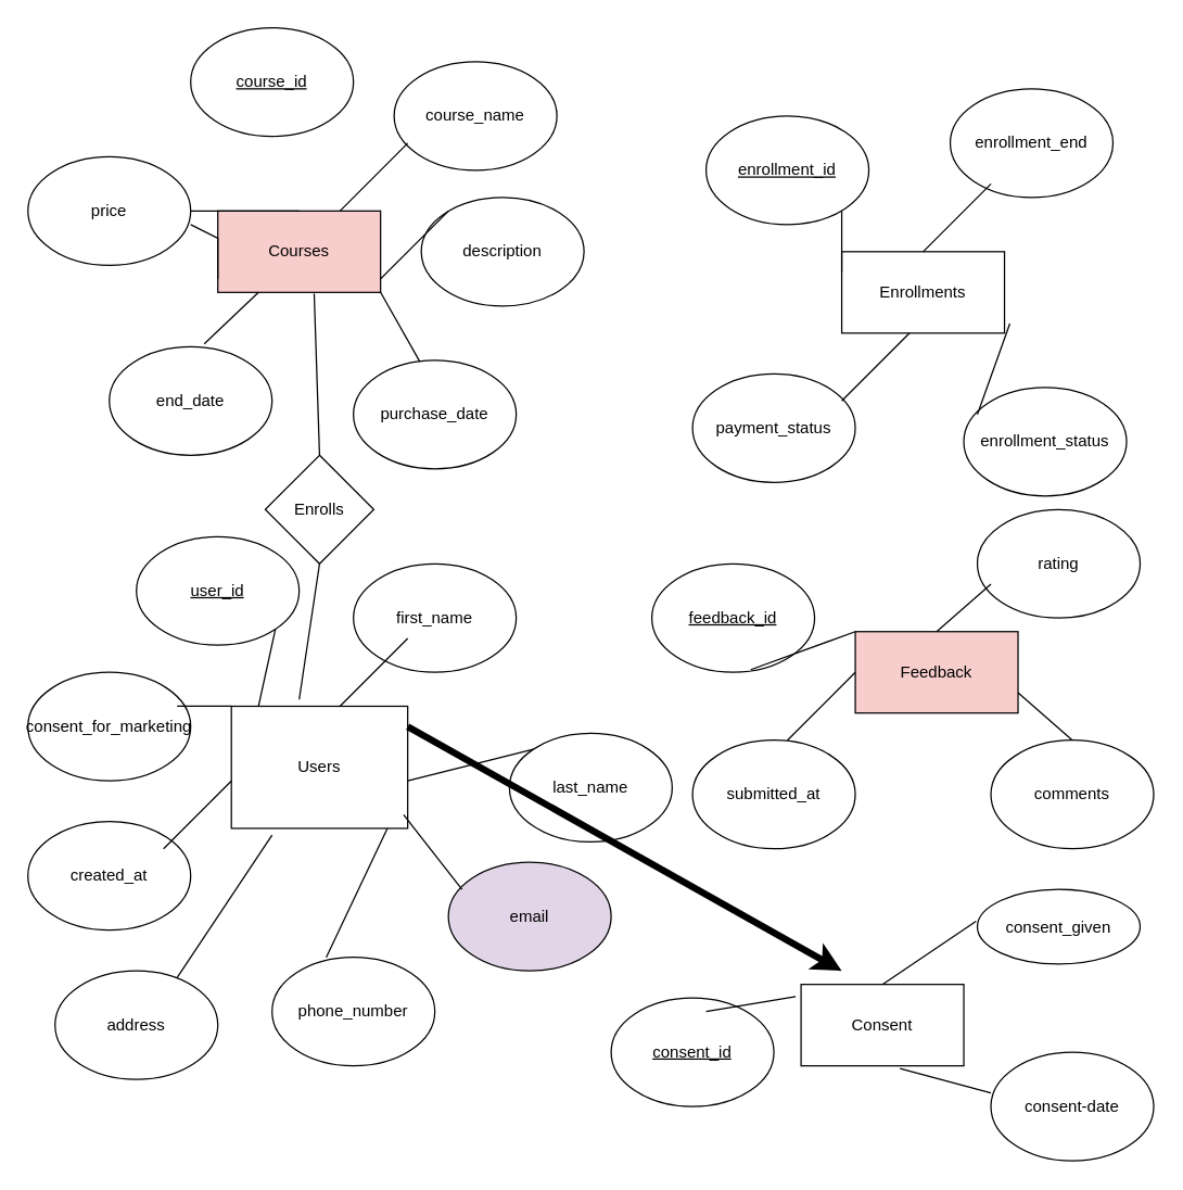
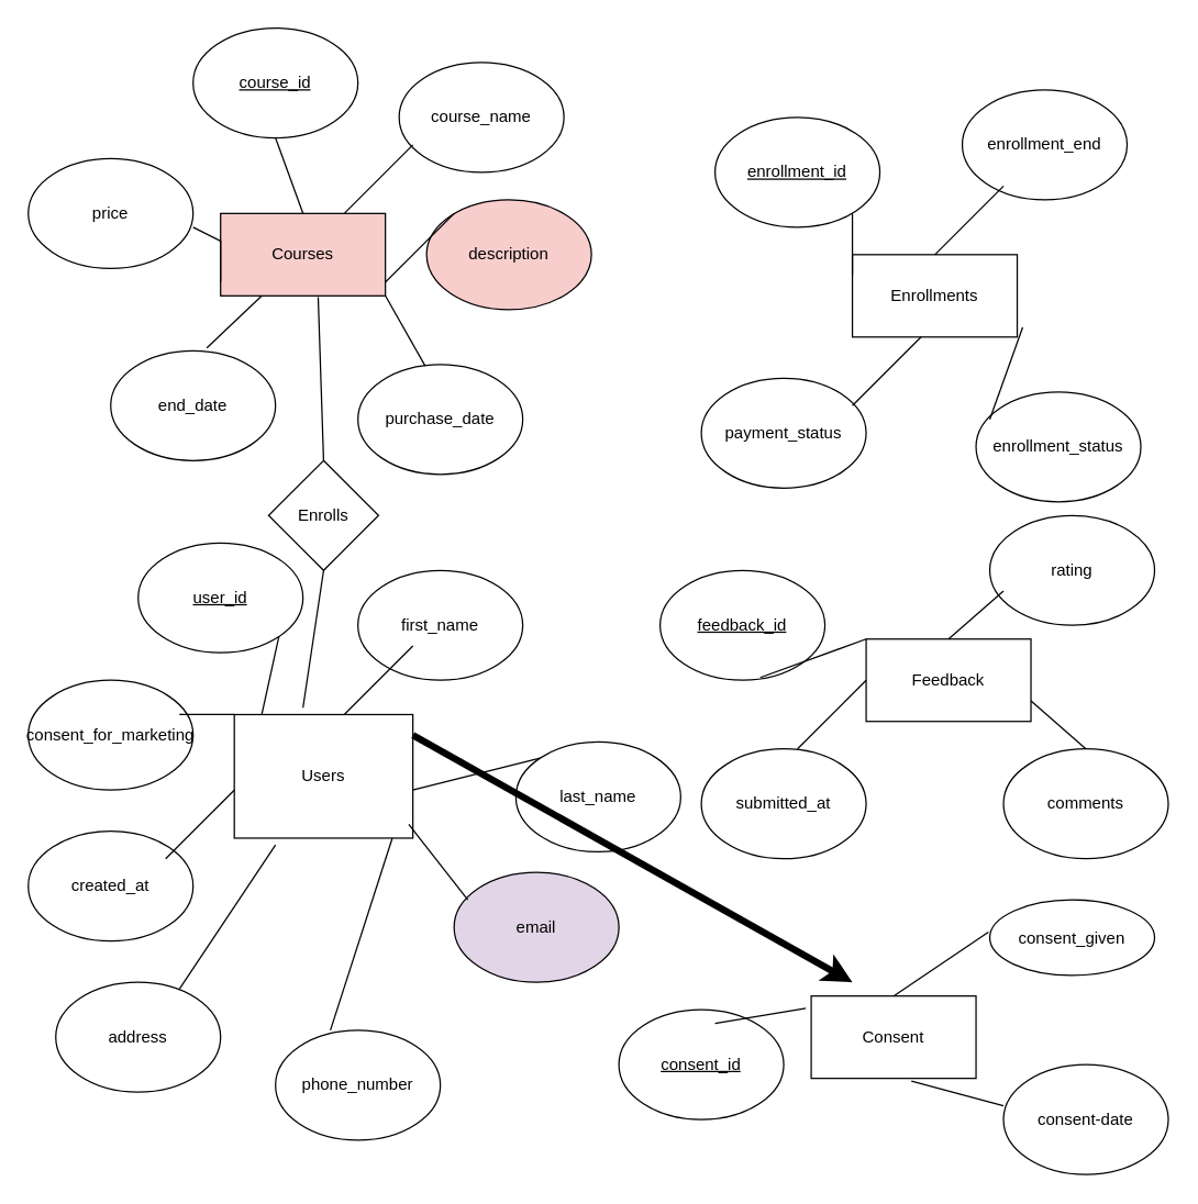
  <mxCell id="0" />
  <mxCell id="1" parent="0" />
  <mxCell id="2" value="Courses" style="rounded=0;whiteSpace=wrap;html=1;fillColor=#f8cecc;" parent="1" vertex="1"><mxGeometry x="160" y="155" width="120" height="60" as="geometry" /></mxCell>
  <mxCell id="3" value="Enrollments" style="rounded=0;whiteSpace=wrap;html=1;" parent="1" vertex="1"><mxGeometry x="620" y="185" width="120" height="60" as="geometry" /></mxCell>
- <mxCell id="4" value="Feedback" style="rounded=0;whiteSpace=wrap;html=1;fillColor=#f8cecc;" parent="1" vertex="1"><mxGeometry x="630" y="465" width="120" height="60" as="geometry" /></mxCell>
+ <mxCell id="4" value="Feedback" style="rounded=0;whiteSpace=wrap;html=1;" parent="1" vertex="1"><mxGeometry x="630" y="465" width="120" height="60" as="geometry" /></mxCell>
  <mxCell id="5" value="Consent" style="rounded=0;whiteSpace=wrap;html=1;" parent="1" vertex="1"><mxGeometry x="590" y="725" width="120" height="60" as="geometry" /></mxCell>
  <mxCell id="6" value="Users" style="rounded=0;whiteSpace=wrap;html=1;" parent="1" vertex="1"><mxGeometry x="170" y="520" width="130" height="90" as="geometry" /></mxCell>
  <mxCell id="7" value="&lt;u&gt;course_id&lt;/u&gt;" style="ellipse;whiteSpace=wrap;html=1;" parent="1" vertex="1"><mxGeometry x="140" y="20" width="120" height="80" as="geometry" /></mxCell>
  <mxCell id="8" value="course_name" style="ellipse;whiteSpace=wrap;html=1;" parent="1" vertex="1"><mxGeometry x="290" y="45" width="120" height="80" as="geometry" /></mxCell>
- <mxCell id="9" value="description" style="ellipse;whiteSpace=wrap;html=1;" parent="1" vertex="1"><mxGeometry x="310" y="145" width="120" height="80" as="geometry" /></mxCell>
+ <mxCell id="9" value="description" style="ellipse;whiteSpace=wrap;html=1;fillColor=#f8cecc;" parent="1" vertex="1"><mxGeometry x="310" y="145" width="120" height="80" as="geometry" /></mxCell>
  <mxCell id="10" value="purchase_date" style="ellipse;whiteSpace=wrap;html=1;" parent="1" vertex="1"><mxGeometry x="260" y="265" width="120" height="80" as="geometry" /></mxCell>
  <mxCell id="11" value="end_date" style="ellipse;whiteSpace=wrap;html=1;" parent="1" vertex="1"><mxGeometry x="80" y="255" width="120" height="80" as="geometry" /></mxCell>
  <mxCell id="12" value="price" style="ellipse;whiteSpace=wrap;html=1;" parent="1" vertex="1"><mxGeometry x="20" y="115" width="120" height="80" as="geometry" /></mxCell>
  <mxCell id="13" value="enrollment_end" style="ellipse;whiteSpace=wrap;html=1;" parent="1" vertex="1"><mxGeometry x="700" y="65" width="120" height="80" as="geometry" /></mxCell>
  <mxCell id="14" value="&lt;u&gt;enrollment_id&lt;/u&gt;" style="ellipse;whiteSpace=wrap;html=1;" parent="1" vertex="1"><mxGeometry x="520" y="85" width="120" height="80" as="geometry" /></mxCell>
  <mxCell id="15" value="payment_status" style="ellipse;whiteSpace=wrap;html=1;" parent="1" vertex="1"><mxGeometry x="510" y="275" width="120" height="80" as="geometry" /></mxCell>
  <mxCell id="16" value="enrollment_status" style="ellipse;whiteSpace=wrap;html=1;" parent="1" vertex="1"><mxGeometry x="710" y="285" width="120" height="80" as="geometry" /></mxCell>
  <mxCell id="17" value="&lt;u&gt;user_id&lt;/u&gt;" style="ellipse;whiteSpace=wrap;html=1;" parent="1" vertex="1"><mxGeometry x="100" y="395" width="120" height="80" as="geometry" /></mxCell>
  <mxCell id="18" value="first_name" style="ellipse;whiteSpace=wrap;html=1;" parent="1" vertex="1"><mxGeometry x="260" y="415" width="120" height="80" as="geometry" /></mxCell>
  <mxCell id="19" value="last_name" style="ellipse;whiteSpace=wrap;html=1;" parent="1" vertex="1"><mxGeometry x="375" y="540" width="120" height="80" as="geometry" /></mxCell>
  <mxCell id="20" value="email" style="ellipse;whiteSpace=wrap;html=1;fillColor=#e1d5e7;" parent="1" vertex="1"><mxGeometry x="330" y="635" width="120" height="80" as="geometry" /></mxCell>
- <mxCell id="21" value="phone_number" style="ellipse;whiteSpace=wrap;html=1;" parent="1" vertex="1"><mxGeometry x="200" y="705" width="120" height="80" as="geometry" /></mxCell>
+ <mxCell id="21" value="phone_number" style="ellipse;whiteSpace=wrap;html=1;" parent="1" vertex="1"><mxGeometry x="200" y="750" width="120" height="80" as="geometry" /></mxCell>
  <mxCell id="22" value="consent_for_marketing" style="ellipse;whiteSpace=wrap;html=1;" parent="1" vertex="1"><mxGeometry x="20" y="495" width="120" height="80" as="geometry" /></mxCell>
  <mxCell id="23" value="created_at" style="ellipse;whiteSpace=wrap;html=1;" parent="1" vertex="1"><mxGeometry x="20" y="605" width="120" height="80" as="geometry" /></mxCell>
  <mxCell id="24" value="address" style="ellipse;whiteSpace=wrap;html=1;" parent="1" vertex="1"><mxGeometry x="40" y="715" width="120" height="80" as="geometry" /></mxCell>
  <mxCell id="25" value="&lt;u&gt;feedback_id&lt;/u&gt;" style="ellipse;whiteSpace=wrap;html=1;" parent="1" vertex="1"><mxGeometry x="480" y="415" width="120" height="80" as="geometry" /></mxCell>
  <mxCell id="26" value="rating" style="ellipse;whiteSpace=wrap;html=1;" parent="1" vertex="1"><mxGeometry x="720" y="375" width="120" height="80" as="geometry" /></mxCell>
  <mxCell id="27" value="comments" style="ellipse;whiteSpace=wrap;html=1;" parent="1" vertex="1"><mxGeometry x="730" y="545" width="120" height="80" as="geometry" /></mxCell>
  <mxCell id="28" value="submitted_at" style="ellipse;whiteSpace=wrap;html=1;" parent="1" vertex="1"><mxGeometry x="510" y="545" width="120" height="80" as="geometry" /></mxCell>
  <mxCell id="29" value="consent_given" style="ellipse;whiteSpace=wrap;html=1;" parent="1" vertex="1"><mxGeometry x="720" y="655" width="120" height="55" as="geometry" /></mxCell>
  <mxCell id="30" value="&lt;u&gt;consent_id&lt;/u&gt;" style="ellipse;whiteSpace=wrap;html=1;" parent="1" vertex="1"><mxGeometry x="450" y="735" width="120" height="80" as="geometry" /></mxCell>
  <mxCell id="31" value="consent-date" style="ellipse;whiteSpace=wrap;html=1;" parent="1" vertex="1"><mxGeometry x="730" y="775" width="120" height="80" as="geometry" /></mxCell>
  <mxCell id="32" value="" style="endArrow=none;html=1;rounded=0;" parent="1" edge="1"><mxGeometry width="50" height="50" relative="1" as="geometry"><mxPoint x="250" y="155" as="sourcePoint" /><mxPoint x="300" y="105" as="targetPoint" /></mxGeometry></mxCell>
- <mxCell id="33" value="" style="endArrow=none;html=1;rounded=0;exitX=0.5;exitY=0;exitDx=0;exitDy=0;" parent="1" source="2" target="12" edge="1"><mxGeometry width="50" height="50" relative="1" as="geometry"><mxPoint x="230" y="145" as="sourcePoint" /><mxPoint x="245" y="105" as="targetPoint" /></mxGeometry></mxCell>
+ <mxCell id="33" value="" style="endArrow=none;html=1;rounded=0;exitX=0.5;exitY=0;exitDx=0;exitDy=0;entryX=0.5;entryY=1;entryDx=0;entryDy=0;" parent="1" source="2" target="7" edge="1"><mxGeometry width="50" height="50" relative="1" as="geometry"><mxPoint x="230" y="145" as="sourcePoint" /><mxPoint x="245" y="105" as="targetPoint" /></mxGeometry></mxCell>
  <mxCell id="34" value="" style="endArrow=none;html=1;rounded=0;exitX=0.5;exitY=0;exitDx=0;exitDy=0;entryX=0.5;entryY=1;entryDx=0;entryDy=0;" parent="1" edge="1"><mxGeometry width="50" height="50" relative="1" as="geometry"><mxPoint x="160" y="205" as="sourcePoint" /><mxPoint x="140" y="165" as="targetPoint" /><Array as="points"><mxPoint x="160" y="175" /></Array></mxGeometry></mxCell>
  <mxCell id="35" value="" style="endArrow=none;html=1;rounded=0;" parent="1" edge="1"><mxGeometry width="50" height="50" relative="1" as="geometry"><mxPoint x="280" y="205" as="sourcePoint" /><mxPoint x="330" y="155" as="targetPoint" /><Array as="points"><mxPoint x="310" y="175" /></Array></mxGeometry></mxCell>
  <mxCell id="36" value="" style="endArrow=none;html=1;rounded=0;exitX=0.583;exitY=-0.025;exitDx=0;exitDy=0;exitPerimeter=0;" parent="1" source="11" edge="1"><mxGeometry width="50" height="50" relative="1" as="geometry"><mxPoint x="140" y="265" as="sourcePoint" /><mxPoint x="190" y="215" as="targetPoint" /></mxGeometry></mxCell>
  <mxCell id="37" value="" style="endArrow=none;html=1;rounded=0;exitX=0.408;exitY=0.013;exitDx=0;exitDy=0;exitPerimeter=0;" parent="1" source="10" edge="1"><mxGeometry width="50" height="50" relative="1" as="geometry"><mxPoint x="230" y="265" as="sourcePoint" /><mxPoint x="280" y="215" as="targetPoint" /></mxGeometry></mxCell>
  <mxCell id="38" value="" style="endArrow=none;html=1;rounded=0;" parent="1" edge="1"><mxGeometry width="50" height="50" relative="1" as="geometry"><mxPoint x="250" y="520" as="sourcePoint" /><mxPoint x="300" y="470" as="targetPoint" /></mxGeometry></mxCell>
  <mxCell id="39" value="" style="endArrow=none;html=1;rounded=0;entryX=1;entryY=1;entryDx=0;entryDy=0;" parent="1" target="17" edge="1"><mxGeometry width="50" height="50" relative="1" as="geometry"><mxPoint x="190" y="520" as="sourcePoint" /><mxPoint x="240" y="470" as="targetPoint" /></mxGeometry></mxCell>
  <mxCell id="40" value="" style="endArrow=none;html=1;rounded=0;entryX=0;entryY=0;entryDx=0;entryDy=0;" parent="1" target="19" edge="1"><mxGeometry width="50" height="50" relative="1" as="geometry"><mxPoint x="300" y="575" as="sourcePoint" /><mxPoint x="350" y="525" as="targetPoint" /></mxGeometry></mxCell>
  <mxCell id="41" value="" style="endArrow=none;html=1;rounded=0;exitX=0.333;exitY=0;exitDx=0;exitDy=0;exitPerimeter=0;" parent="1" source="21" edge="1"><mxGeometry width="50" height="50" relative="1" as="geometry"><mxPoint x="235" y="660" as="sourcePoint" /><mxPoint x="285" y="610" as="targetPoint" /></mxGeometry></mxCell>
  <mxCell id="42" value="" style="endArrow=none;html=1;rounded=0;entryX=0.977;entryY=0.889;entryDx=0;entryDy=0;entryPerimeter=0;" parent="1" target="6" edge="1"><mxGeometry width="50" height="50" relative="1" as="geometry"><mxPoint x="340" y="655" as="sourcePoint" /><mxPoint x="390" y="605" as="targetPoint" /></mxGeometry></mxCell>
  <mxCell id="43" value="" style="endArrow=none;html=1;rounded=0;" parent="1" edge="1"><mxGeometry width="50" height="50" relative="1" as="geometry"><mxPoint x="130" y="720" as="sourcePoint" /><mxPoint x="200" y="615" as="targetPoint" /></mxGeometry></mxCell>
  <mxCell id="44" value="" style="endArrow=none;html=1;rounded=0;" parent="1" edge="1"><mxGeometry width="50" height="50" relative="1" as="geometry"><mxPoint x="120" y="625" as="sourcePoint" /><mxPoint x="170" y="575" as="targetPoint" /></mxGeometry></mxCell>
  <mxCell id="45" value="" style="endArrow=none;html=1;rounded=0;entryX=0;entryY=0;entryDx=0;entryDy=0;" parent="1" target="6" edge="1"><mxGeometry width="50" height="50" relative="1" as="geometry"><mxPoint x="130" y="520" as="sourcePoint" /><mxPoint x="180" y="470" as="targetPoint" /></mxGeometry></mxCell>
  <mxCell id="46" value="" style="endArrow=none;html=1;rounded=0;" parent="1" edge="1"><mxGeometry width="50" height="50" relative="1" as="geometry"><mxPoint x="690" y="465" as="sourcePoint" /><mxPoint x="730" y="430" as="targetPoint" /></mxGeometry></mxCell>
  <mxCell id="47" value="" style="endArrow=none;html=1;rounded=0;exitX=0.608;exitY=0.975;exitDx=0;exitDy=0;exitPerimeter=0;" parent="1" source="25" edge="1"><mxGeometry width="50" height="50" relative="1" as="geometry"><mxPoint x="580" y="515" as="sourcePoint" /><mxPoint x="630" y="465" as="targetPoint" /></mxGeometry></mxCell>
  <mxCell id="48" value="" style="endArrow=none;html=1;rounded=0;" parent="1" edge="1"><mxGeometry width="50" height="50" relative="1" as="geometry"><mxPoint x="580" y="545" as="sourcePoint" /><mxPoint x="630" y="495" as="targetPoint" /></mxGeometry></mxCell>
  <mxCell id="49" value="" style="endArrow=none;html=1;rounded=0;" parent="1" edge="1"><mxGeometry width="50" height="50" relative="1" as="geometry"><mxPoint x="680" y="185" as="sourcePoint" /><mxPoint x="730" y="135" as="targetPoint" /></mxGeometry></mxCell>
  <mxCell id="50" value="" style="endArrow=none;html=1;rounded=0;exitX=0.608;exitY=1.033;exitDx=0;exitDy=0;exitPerimeter=0;" parent="1" source="5" edge="1"><mxGeometry width="50" height="50" relative="1" as="geometry"><mxPoint x="680" y="855" as="sourcePoint" /><mxPoint x="730" y="805" as="targetPoint" /></mxGeometry></mxCell>
  <mxCell id="51" value="" style="endArrow=none;html=1;rounded=0;entryX=-0.033;entryY=0.15;entryDx=0;entryDy=0;entryPerimeter=0;" parent="1" target="5" edge="1"><mxGeometry width="50" height="50" relative="1" as="geometry"><mxPoint x="520" y="745" as="sourcePoint" /><mxPoint x="570" y="695" as="targetPoint" /></mxGeometry></mxCell>
  <mxCell id="52" value="" style="endArrow=none;html=1;rounded=0;entryX=-0.008;entryY=0.425;entryDx=0;entryDy=0;entryPerimeter=0;" parent="1" target="29" edge="1"><mxGeometry width="50" height="50" relative="1" as="geometry"><mxPoint x="650" y="725" as="sourcePoint" /><mxPoint x="700" y="675" as="targetPoint" /></mxGeometry></mxCell>
  <mxCell id="53" value="" style="endArrow=none;html=1;rounded=0;entryX=1.033;entryY=0.883;entryDx=0;entryDy=0;entryPerimeter=0;" parent="1" target="3" edge="1"><mxGeometry width="50" height="50" relative="1" as="geometry"><mxPoint x="720" y="305" as="sourcePoint" /><mxPoint x="770" y="255" as="targetPoint" /></mxGeometry></mxCell>
  <mxCell id="54" value="" style="endArrow=none;html=1;rounded=0;" parent="1" edge="1"><mxGeometry width="50" height="50" relative="1" as="geometry"><mxPoint x="620" y="295" as="sourcePoint" /><mxPoint x="670" y="245" as="targetPoint" /></mxGeometry></mxCell>
  <mxCell id="55" value="" style="endArrow=none;html=1;rounded=0;exitX=0;exitY=0.25;exitDx=0;exitDy=0;" parent="1" source="3" edge="1"><mxGeometry width="50" height="50" relative="1" as="geometry"><mxPoint x="570" y="205" as="sourcePoint" /><mxPoint x="620" y="155" as="targetPoint" /></mxGeometry></mxCell>
  <mxCell id="56" value="" style="endArrow=none;html=1;rounded=0;entryX=1;entryY=0.75;entryDx=0;entryDy=0;" parent="1" target="4" edge="1"><mxGeometry width="50" height="50" relative="1" as="geometry"><mxPoint x="790" y="545" as="sourcePoint" /><mxPoint x="840" y="495" as="targetPoint" /></mxGeometry></mxCell>
  <mxCell id="57" value="Enrolls" style="rhombus;whiteSpace=wrap;html=1;" parent="1" vertex="1"><mxGeometry x="195" y="335" width="80" height="80" as="geometry" /></mxCell>
  <mxCell id="58" value="" style="endArrow=none;html=1;rounded=0;entryX=0.5;entryY=1;entryDx=0;entryDy=0;" parent="1" target="57" edge="1"><mxGeometry width="50" height="50" relative="1" as="geometry"><mxPoint x="220" y="515" as="sourcePoint" /><mxPoint x="270" y="465" as="targetPoint" /></mxGeometry></mxCell>
  <mxCell id="59" value="" style="endArrow=none;html=1;rounded=0;entryX=0.592;entryY=1.017;entryDx=0;entryDy=0;entryPerimeter=0;" parent="1" target="2" edge="1"><mxGeometry width="50" height="50" relative="1" as="geometry"><mxPoint x="235" y="335" as="sourcePoint" /><mxPoint x="285" y="285" as="targetPoint" /></mxGeometry></mxCell>
  <mxCell id="60" value="" style="endArrow=classic;html=1;rounded=0;jumpSize=12;fontStyle=0;strokeWidth=5;" parent="1" edge="1"><mxGeometry width="50" height="50" relative="1" as="geometry"><mxPoint x="300" y="535" as="sourcePoint" /><mxPoint x="620" y="715" as="targetPoint" /></mxGeometry></mxCell>
